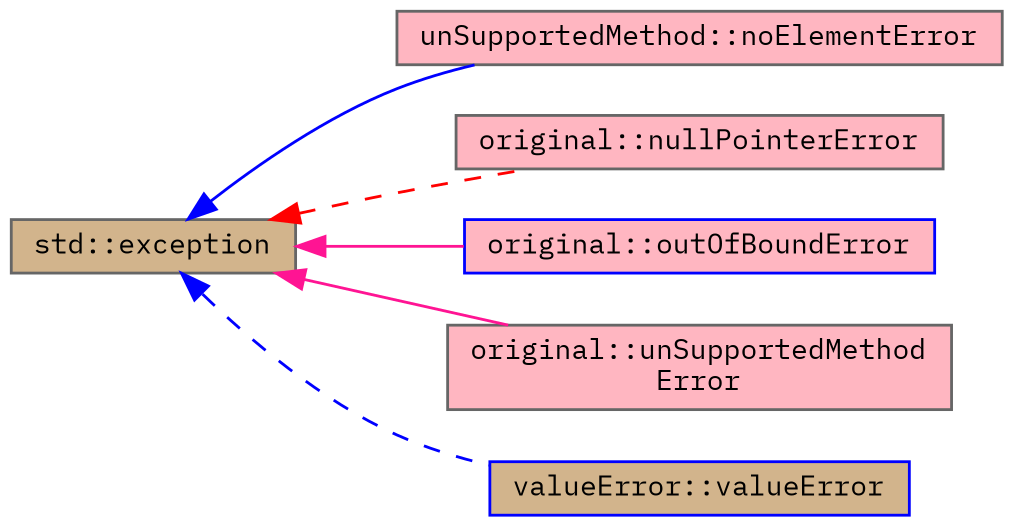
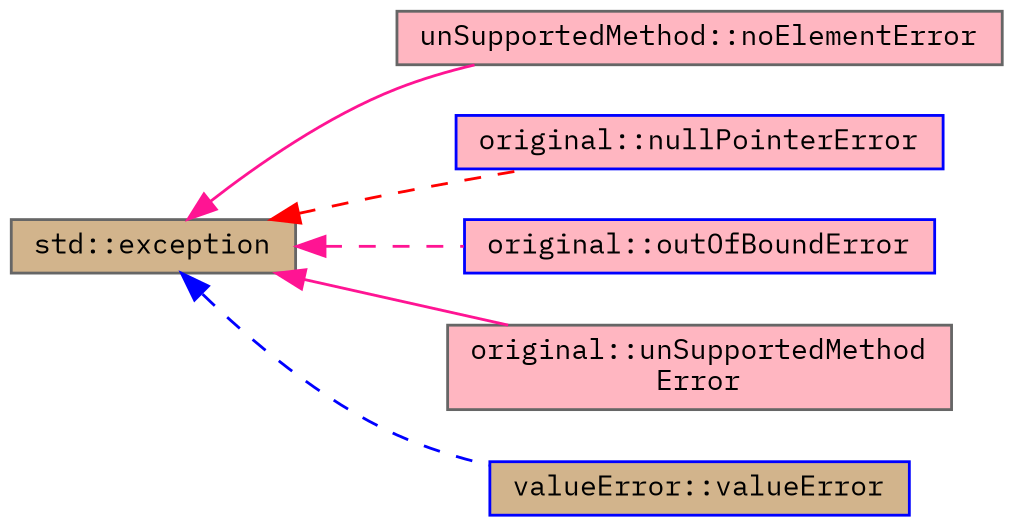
  digraph {
    fontname="IBM Plex Mono"
    rankdir=LR
    node [color=gray40 fillcolor=lightpink fontname="IBM Plex Mono" fontsize=10 shape=box style=filled]
    edge [color=blue dir=back fontname="IBM Plex Mono" fontsize=10 labelfontname=Helvetica labelfontsize=10 style=solid]
    n1 [fillcolor=tan height=0.2 label="std::exception" width=0.4]
    n2 [height=0.2 label="unSupportedMethod::noElementError" width=0.4]
-   n3 [height=0.2 label="original::nullPointerError" width=0.4]
+   n3 [color=blue height=0.2 label="original::nullPointerError" width=0.4]
    n4 [color=blue height=0.2 label="original::outOfBoundError" width=0.4]
    n5 [height=0.2 label="original::unSupportedMethod\lError" width=0.4]
    n6 [color=blue fillcolor=tan height=0.2 label="valueError::valueError" width=0.4]
-   n1 -> n2
+   n1 -> n2 [color=deeppink]
    n1 -> n3 [color=red style=dashed]
-   n1 -> n4 [color=deeppink]
+   n1 -> n4 [color=deeppink style=dashed]
    n1 -> n5 [color=deeppink]
    n1 -> n6 [style=dashed]
  }
